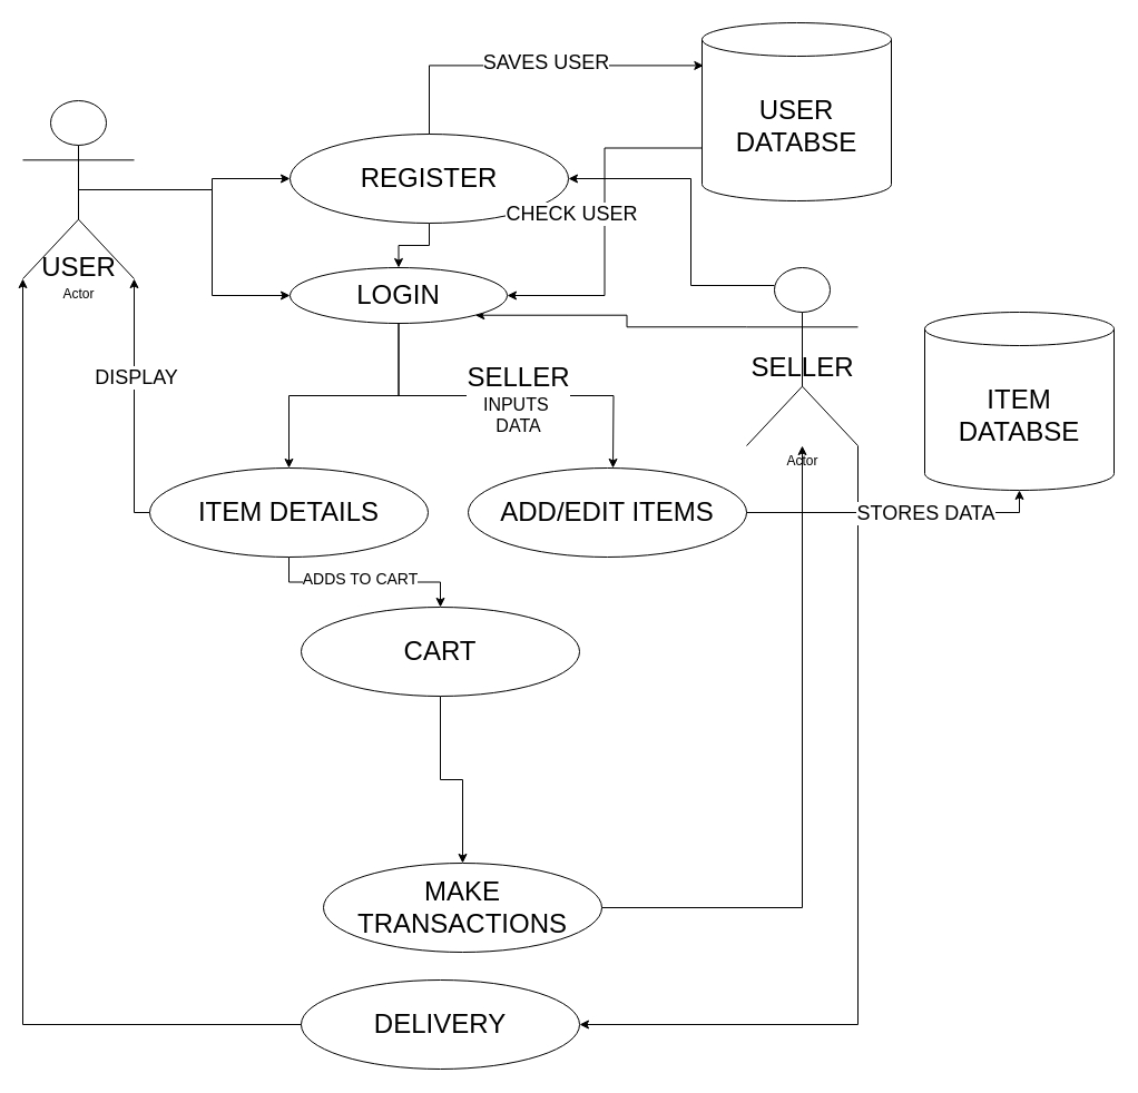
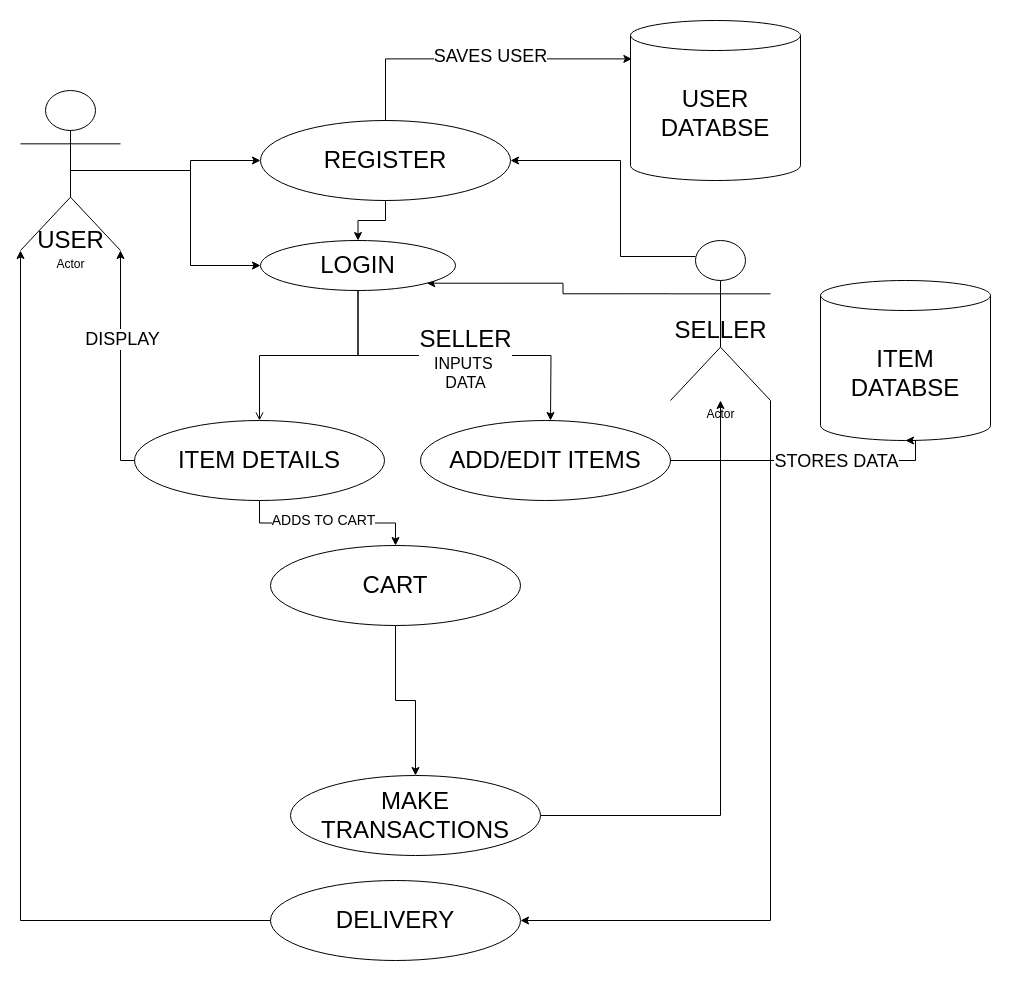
  <mxCell id="0" />
  <mxCell id="1" parent="0" />
  <mxCell id="2" style="edgeStyle=orthogonalEdgeStyle;rounded=0;orthogonalLoop=1;jettySize=auto;html=1;entryX=0;entryY=0.5;entryDx=0;entryDy=0;movable=0;resizable=0;rotatable=0;deletable=0;editable=0;locked=1;connectable=0;" parent="1" source="4" target="10" edge="1"><mxGeometry relative="1" as="geometry" /></mxCell>
  <mxCell id="3" style="edgeStyle=orthogonalEdgeStyle;rounded=0;orthogonalLoop=1;jettySize=auto;html=1;exitX=0.5;exitY=0.5;exitDx=0;exitDy=0;exitPerimeter=0;entryX=0;entryY=0.5;entryDx=0;entryDy=0;movable=0;resizable=0;rotatable=0;deletable=0;editable=0;locked=1;connectable=0;" parent="1" source="4" target="14" edge="1"><mxGeometry relative="1" as="geometry"><mxPoint x="220" y="290" as="targetPoint" /></mxGeometry></mxCell>
  <mxCell id="4" value="Actor" style="shape=umlActor;verticalLabelPosition=bottom;verticalAlign=top;html=1;movable=0;resizable=0;rotatable=0;deletable=0;editable=0;locked=1;connectable=0;" parent="1" vertex="1"><mxGeometry x="20" y="90" width="100" height="160" as="geometry" /></mxCell>
  <mxCell id="5" style="edgeStyle=orthogonalEdgeStyle;rounded=0;orthogonalLoop=1;jettySize=auto;html=1;exitX=0.25;exitY=0.1;exitDx=0;exitDy=0;exitPerimeter=0;entryX=1;entryY=0.5;entryDx=0;entryDy=0;movable=0;resizable=0;rotatable=0;deletable=0;editable=0;locked=1;connectable=0;" parent="1" source="8" target="10" edge="1"><mxGeometry relative="1" as="geometry"><Array as="points"><mxPoint x="620" y="256" /><mxPoint x="620" y="160" /></Array></mxGeometry></mxCell>
  <mxCell id="6" style="edgeStyle=orthogonalEdgeStyle;rounded=0;orthogonalLoop=1;jettySize=auto;html=1;exitX=0;exitY=0.333;exitDx=0;exitDy=0;exitPerimeter=0;entryX=1;entryY=1;entryDx=0;entryDy=0;movable=0;resizable=0;rotatable=0;deletable=0;editable=0;locked=1;connectable=0;" parent="1" source="8" target="14" edge="1"><mxGeometry relative="1" as="geometry" /></mxCell>
  <mxCell id="7" style="edgeStyle=orthogonalEdgeStyle;rounded=0;orthogonalLoop=1;jettySize=auto;html=1;exitX=1;exitY=1;exitDx=0;exitDy=0;exitPerimeter=0;entryX=1;entryY=0.5;entryDx=0;entryDy=0;movable=0;resizable=0;rotatable=0;deletable=0;editable=0;locked=1;connectable=0;" parent="1" source="8" target="33" edge="1"><mxGeometry relative="1" as="geometry" /></mxCell>
  <mxCell id="8" value="Actor" style="shape=umlActor;verticalLabelPosition=bottom;verticalAlign=top;html=1;movable=1;resizable=1;rotatable=1;deletable=1;editable=1;locked=0;connectable=1;" parent="1" vertex="1"><mxGeometry x="670" y="240" width="100" height="160" as="geometry" /></mxCell>
  <mxCell id="9" style="edgeStyle=orthogonalEdgeStyle;rounded=0;orthogonalLoop=1;jettySize=auto;html=1;exitX=0.5;exitY=1;exitDx=0;exitDy=0;entryX=0.5;entryY=0;entryDx=0;entryDy=0;movable=0;resizable=0;rotatable=0;deletable=0;editable=0;locked=1;connectable=0;" parent="1" source="10" target="14" edge="1"><mxGeometry relative="1" as="geometry" /></mxCell>
  <mxCell id="10" value="&lt;font style=&quot;font-size: 24px;&quot;&gt;REGISTER&lt;/font&gt;" style="ellipse;whiteSpace=wrap;html=1;movable=0;resizable=0;rotatable=0;deletable=0;editable=0;locked=1;connectable=0;" parent="1" vertex="1"><mxGeometry x="260" y="120" width="250" height="80" as="geometry" /></mxCell>
- <mxCell id="11" value="" style="edgeStyle=orthogonalEdgeStyle;rounded=0;orthogonalLoop=1;jettySize=auto;html=1;movable=0;resizable=0;rotatable=0;deletable=0;editable=0;locked=1;connectable=0;" parent="1" source="14" target="24" edge="1"><mxGeometry relative="1" as="geometry" /></mxCell>
+ <mxCell id="11" value="" style="edgeStyle=orthogonalEdgeStyle;rounded=0;orthogonalLoop=1;jettySize=auto;html=1;movable=0;resizable=0;rotatable=0;deletable=0;editable=0;locked=1;connectable=0;endArrow=open;" parent="1" source="14" target="24" edge="1"><mxGeometry relative="1" as="geometry" /></mxCell>
  <mxCell id="12" style="edgeStyle=orthogonalEdgeStyle;rounded=0;orthogonalLoop=1;jettySize=auto;html=1;exitX=0.5;exitY=1;exitDx=0;exitDy=0;movable=0;resizable=0;rotatable=0;deletable=0;editable=0;locked=1;connectable=0;" parent="1" source="14" edge="1"><mxGeometry relative="1" as="geometry"><mxPoint x="550" y="420" as="targetPoint" /></mxGeometry></mxCell>
  <mxCell id="13" value="&lt;font style=&quot;font-size: 24px;&quot;&gt;SELLER&lt;br&gt;&lt;/font&gt;&lt;div&gt;&lt;font size=&quot;3&quot;&gt;INPUTS&amp;nbsp;&lt;/font&gt;&lt;/div&gt;&lt;div&gt;&lt;font size=&quot;3&quot;&gt;DATA&lt;/font&gt;&lt;/div&gt;" style="edgeLabel;html=1;align=center;verticalAlign=middle;resizable=0;points=[];movable=0;rotatable=0;deletable=0;editable=0;locked=1;connectable=0;" parent="12" vertex="1" connectable="0"><mxGeometry x="0.065" y="-2" relative="1" as="geometry"><mxPoint as="offset" /></mxGeometry></mxCell>
  <mxCell id="14" value="&lt;font style=&quot;font-size: 24px;&quot;&gt;LOGIN&lt;/font&gt;" style="ellipse;whiteSpace=wrap;html=1;movable=0;resizable=0;rotatable=0;deletable=0;editable=0;locked=1;connectable=0;" parent="1" vertex="1"><mxGeometry x="260" y="240" width="195" height="50" as="geometry" /></mxCell>
- <mxCell id="15" style="edgeStyle=orthogonalEdgeStyle;rounded=0;orthogonalLoop=1;jettySize=auto;html=1;exitX=0;exitY=0;exitDx=0;exitDy=112.5;exitPerimeter=0;entryX=1;entryY=0.5;entryDx=0;entryDy=0;movable=0;resizable=0;rotatable=0;deletable=0;editable=0;locked=1;connectable=0;" parent="1" source="17" target="14" edge="1"><mxGeometry relative="1" as="geometry" /></mxCell>
- <mxCell id="16" value="&lt;font style=&quot;font-size: 18px;&quot;&gt;CHECK USER&lt;/font&gt;" style="edgeLabel;html=1;align=center;verticalAlign=middle;resizable=0;points=[];movable=0;rotatable=0;deletable=0;editable=0;locked=1;connectable=0;" parent="15" vertex="1" connectable="0"><mxGeometry x="-0.022" y="1" relative="1" as="geometry"><mxPoint x="-31" y="-4" as="offset" /></mxGeometry></mxCell>
  <mxCell id="17" value="&lt;font style=&quot;font-size: 24px;&quot;&gt;USER DATABSE&lt;/font&gt;" style="shape=cylinder3;whiteSpace=wrap;html=1;boundedLbl=1;backgroundOutline=1;size=15;movable=0;resizable=0;rotatable=0;deletable=0;editable=0;locked=1;connectable=0;" parent="1" vertex="1"><mxGeometry x="630" y="20" width="170" height="160" as="geometry" /></mxCell>
  <mxCell id="18" style="edgeStyle=orthogonalEdgeStyle;rounded=0;orthogonalLoop=1;jettySize=auto;html=1;exitX=0.5;exitY=0;exitDx=0;exitDy=0;entryX=0.008;entryY=0.24;entryDx=0;entryDy=0;entryPerimeter=0;movable=0;resizable=0;rotatable=0;deletable=0;editable=0;locked=1;connectable=0;" parent="1" source="10" target="17" edge="1"><mxGeometry relative="1" as="geometry" /></mxCell>
  <mxCell id="19" value="&lt;font style=&quot;font-size: 18px;&quot;&gt;SAVES USER&lt;/font&gt;" style="edgeLabel;html=1;align=center;verticalAlign=middle;resizable=0;points=[];movable=0;rotatable=0;deletable=0;editable=0;locked=1;connectable=0;" parent="18" vertex="1" connectable="0"><mxGeometry x="0.08" y="3" relative="1" as="geometry"><mxPoint as="offset" /></mxGeometry></mxCell>
  <mxCell id="20" style="edgeStyle=orthogonalEdgeStyle;rounded=0;orthogonalLoop=1;jettySize=auto;html=1;exitX=0;exitY=0.5;exitDx=0;exitDy=0;movable=0;resizable=0;rotatable=0;deletable=0;editable=0;locked=1;connectable=0;" parent="1" source="24" target="4" edge="1"><mxGeometry relative="1" as="geometry"><Array as="points"><mxPoint x="120" y="460" /></Array></mxGeometry></mxCell>
  <mxCell id="21" value="&lt;font style=&quot;font-size: 18px;&quot;&gt;DISPLAY&lt;/font&gt;" style="edgeLabel;html=1;align=center;verticalAlign=middle;resizable=0;points=[];movable=0;rotatable=0;deletable=0;editable=0;locked=1;connectable=0;" parent="20" vertex="1" connectable="0"><mxGeometry x="0.202" y="-1" relative="1" as="geometry"><mxPoint y="-1" as="offset" /></mxGeometry></mxCell>
  <mxCell id="22" style="edgeStyle=orthogonalEdgeStyle;rounded=0;orthogonalLoop=1;jettySize=auto;html=1;entryX=0.5;entryY=0;entryDx=0;entryDy=0;movable=0;resizable=0;rotatable=0;deletable=0;editable=0;locked=1;connectable=0;" parent="1" source="24" target="30" edge="1"><mxGeometry relative="1" as="geometry" /></mxCell>
  <mxCell id="23" value="&lt;font style=&quot;font-size: 14px;&quot;&gt;ADDS TO CART&lt;/font&gt;" style="edgeLabel;html=1;align=center;verticalAlign=middle;resizable=0;points=[];movable=0;rotatable=0;deletable=0;editable=0;locked=1;connectable=0;" parent="22" vertex="1" connectable="0"><mxGeometry x="-0.062" y="3" relative="1" as="geometry"><mxPoint x="1" as="offset" /></mxGeometry></mxCell>
  <mxCell id="24" value="&lt;span style=&quot;font-size: 24px;&quot;&gt;ITEM DETAILS&lt;/span&gt;" style="ellipse;whiteSpace=wrap;html=1;movable=0;resizable=0;rotatable=0;deletable=0;editable=0;locked=1;connectable=0;" parent="1" vertex="1"><mxGeometry x="134" y="420" width="250" height="80" as="geometry" /></mxCell>
  <mxCell id="25" value="&lt;span style=&quot;font-size: 24px;&quot;&gt;ADD/EDIT ITEMS&lt;/span&gt;" style="ellipse;whiteSpace=wrap;html=1;movable=1;resizable=1;rotatable=1;deletable=1;editable=1;locked=0;connectable=1;" parent="1" vertex="1"><mxGeometry x="420" y="420" width="250" height="80" as="geometry" /></mxCell>
- <mxCell id="26" value="&lt;font style=&quot;font-size: 24px;&quot;&gt;ITEM DATABSE&lt;/font&gt;" style="shape=cylinder3;whiteSpace=wrap;html=1;boundedLbl=1;backgroundOutline=1;size=15;movable=0;resizable=0;rotatable=0;deletable=0;editable=0;locked=1;connectable=0;" parent="1" vertex="1"><mxGeometry x="830" y="280" width="170" height="160" as="geometry" /></mxCell>
+ <mxCell id="26" value="&lt;font style=&quot;font-size: 24px;&quot;&gt;ITEM DATABSE&lt;/font&gt;" style="shape=cylinder3;whiteSpace=wrap;html=1;boundedLbl=1;backgroundOutline=1;size=15;movable=0;resizable=0;rotatable=0;deletable=0;editable=0;locked=1;connectable=0;" parent="1" vertex="1"><mxGeometry x="820" y="280" width="170" height="160" as="geometry" /></mxCell>
  <mxCell id="27" style="edgeStyle=orthogonalEdgeStyle;rounded=0;orthogonalLoop=1;jettySize=auto;html=1;entryX=0.5;entryY=1;entryDx=0;entryDy=0;entryPerimeter=0;movable=0;resizable=0;rotatable=0;deletable=0;editable=0;locked=1;connectable=0;" parent="1" source="25" target="26" edge="1"><mxGeometry relative="1" as="geometry"><Array as="points"><mxPoint x="915" y="460" /></Array></mxGeometry></mxCell>
  <mxCell id="28" value="&lt;font style=&quot;font-size: 18px;&quot;&gt;STORES DATA&lt;/font&gt;" style="edgeLabel;html=1;align=center;verticalAlign=middle;resizable=0;points=[];movable=0;rotatable=0;deletable=0;editable=0;locked=1;connectable=0;" parent="27" vertex="1" connectable="0"><mxGeometry x="-0.039" relative="1" as="geometry"><mxPoint x="33" as="offset" /></mxGeometry></mxCell>
  <mxCell id="29" value="" style="edgeStyle=orthogonalEdgeStyle;rounded=0;orthogonalLoop=1;jettySize=auto;html=1;movable=0;resizable=0;rotatable=0;deletable=0;editable=0;locked=1;connectable=0;" parent="1" source="30" target="32" edge="1"><mxGeometry relative="1" as="geometry" /></mxCell>
  <mxCell id="30" value="&lt;span style=&quot;font-size: 24px;&quot;&gt;CART&lt;/span&gt;" style="ellipse;whiteSpace=wrap;html=1;movable=0;resizable=0;rotatable=0;deletable=0;editable=0;locked=1;connectable=0;" parent="1" vertex="1"><mxGeometry x="270" y="545" width="250" height="80" as="geometry" /></mxCell>
  <mxCell id="31" style="edgeStyle=orthogonalEdgeStyle;rounded=0;orthogonalLoop=1;jettySize=auto;html=1;movable=0;resizable=0;rotatable=0;deletable=0;editable=0;locked=1;connectable=0;" parent="1" source="32" target="8" edge="1"><mxGeometry relative="1" as="geometry" /></mxCell>
  <mxCell id="32" value="&lt;span style=&quot;font-size: 24px;&quot;&gt;MAKE TRANSACTIONS&lt;/span&gt;" style="ellipse;whiteSpace=wrap;html=1;movable=0;resizable=0;rotatable=0;deletable=0;editable=0;locked=1;connectable=0;" parent="1" vertex="1"><mxGeometry x="290" y="775" width="250" height="80" as="geometry" /></mxCell>
  <mxCell id="33" value="&lt;span style=&quot;font-size: 24px;&quot;&gt;DELIVERY&lt;/span&gt;" style="ellipse;whiteSpace=wrap;html=1;movable=0;resizable=0;rotatable=0;deletable=0;editable=0;locked=1;connectable=0;" parent="1" vertex="1"><mxGeometry x="270" y="880" width="250" height="80" as="geometry" /></mxCell>
  <mxCell id="34" style="edgeStyle=orthogonalEdgeStyle;rounded=0;orthogonalLoop=1;jettySize=auto;html=1;exitX=0;exitY=0.5;exitDx=0;exitDy=0;entryX=0;entryY=1;entryDx=0;entryDy=0;entryPerimeter=0;movable=0;resizable=0;rotatable=0;deletable=0;editable=0;locked=1;connectable=0;" parent="1" source="33" target="4" edge="1"><mxGeometry relative="1" as="geometry" /></mxCell>
  <mxCell id="35" value="&lt;font style=&quot;font-size: 24px;&quot;&gt;USER&lt;/font&gt;" style="text;html=1;align=center;verticalAlign=middle;resizable=0;points=[];autosize=1;strokeColor=none;fillColor=none;movable=0;rotatable=0;deletable=0;editable=0;locked=1;connectable=0;" parent="1" vertex="1"><mxGeometry x="25" y="220" width="90" height="40" as="geometry" /></mxCell>
  <mxCell id="36" value="&lt;font style=&quot;font-size: 24px;&quot;&gt;SELLER&lt;/font&gt;" style="text;html=1;align=center;verticalAlign=middle;resizable=0;points=[];autosize=1;strokeColor=none;fillColor=none;movable=0;rotatable=0;deletable=0;editable=0;locked=1;connectable=0;" parent="1" vertex="1"><mxGeometry x="665" y="310" width="110" height="40" as="geometry" /></mxCell>
